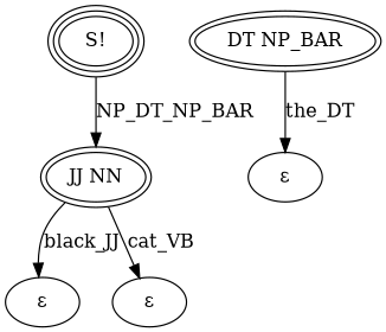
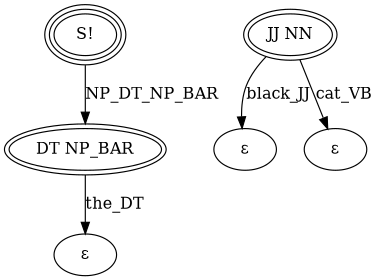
  digraph {
    n1 [label="S!" peripheries=3]
    n2 [label="DT NP_BAR" peripheries=2]
    n3 [label="ε"]
    n4 [label="JJ NN" peripheries=2]
    n5 [label="ε"]
    n6 [label="ε"]
-   n1 -> n4 [label=NP_DT_NP_BAR]
+   n1 -> n2 [label=NP_DT_NP_BAR]
    n2 -> n3 [label=the_DT]
    n4 -> n5 [label=black_JJ]
    n4 -> n6 [label=cat_VB]
  }
